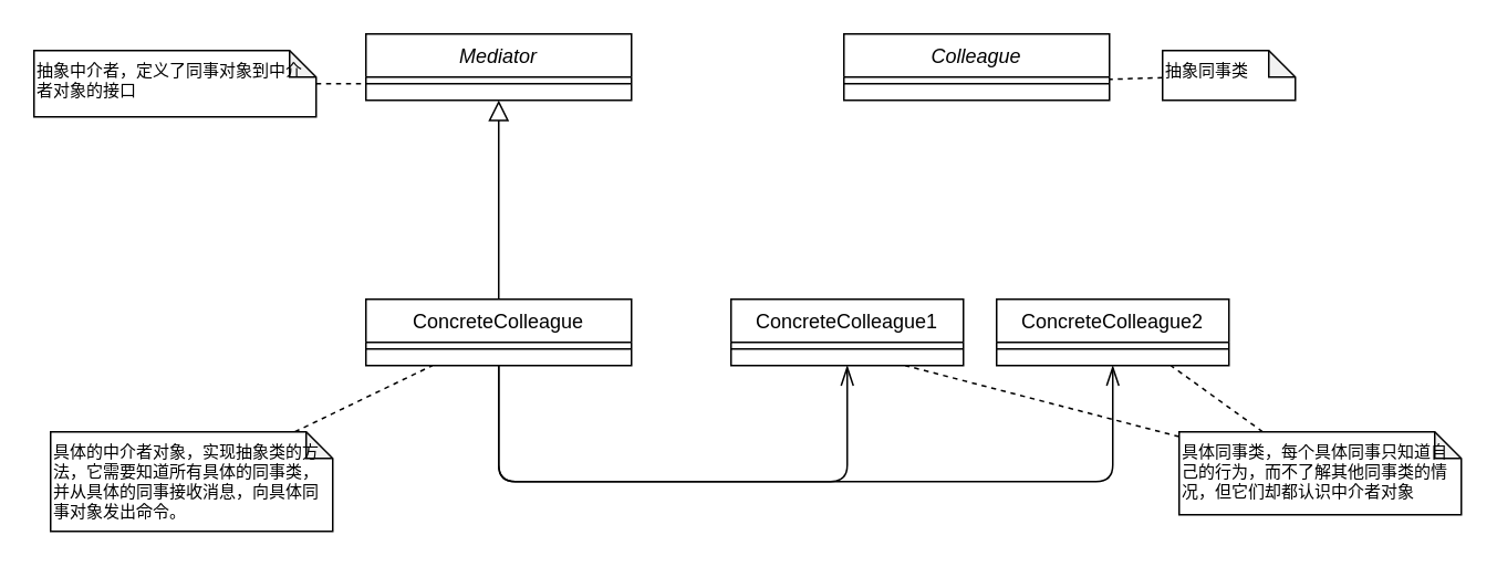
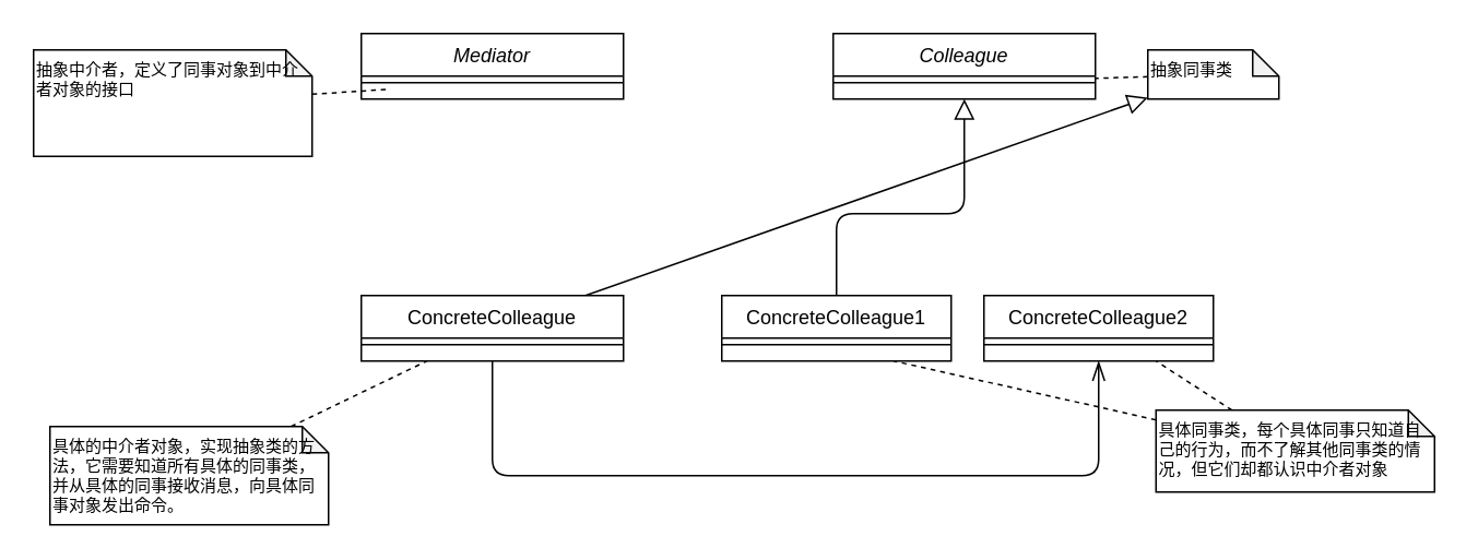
  <mxCell id="0" />
  <mxCell id="1" parent="0" />
  <mxCell id="2" value="Mediator" style="swimlane;fontStyle=2;align=center;verticalAlign=top;childLayout=stackLayout;horizontal=1;startSize=26;horizontalStack=0;resizeParent=1;resizeLast=0;collapsible=1;marginBottom=0;rounded=0;shadow=0;strokeWidth=1;" parent="1" vertex="1"><mxGeometry x="220" y="20" width="160" height="40" as="geometry"><mxRectangle x="230" y="140" width="160" height="26" as="alternateBounds" /></mxGeometry></mxCell>
  <mxCell id="3" value="" style="line;html=1;strokeWidth=1;align=left;verticalAlign=middle;spacingTop=-1;spacingLeft=3;spacingRight=3;rotatable=0;labelPosition=right;points=[];portConstraint=eastwest;" parent="2" vertex="1"><mxGeometry y="26" width="160" height="8" as="geometry" /></mxCell>
- <mxCell id="4" style="edgeStyle=none;html=1;entryX=0.5;entryY=1;entryDx=0;entryDy=0;startArrow=none;startFill=0;endArrow=block;endFill=0;startSize=10;endSize=10;" edge="1" parent="1" source="7" target="2"><mxGeometry relative="1" as="geometry" /></mxCell>
- <mxCell id="5" style="edgeStyle=none;html=1;entryX=0.5;entryY=1;entryDx=0;entryDy=0;startArrow=none;startFill=0;endArrow=openThin;endFill=0;startSize=10;endSize=10;" edge="1" parent="1" source="7" target="10"><mxGeometry relative="1" as="geometry"><Array as="points"><mxPoint x="300" y="290" /><mxPoint x="510" y="290" /></Array></mxGeometry></mxCell>
+ <mxCell id="4" style="edgeStyle=none;html=1;startArrow=none;startFill=0;endArrow=block;endFill=0;startSize=10;endSize=10;" edge="1" parent="1" source="7" target="21"><mxGeometry relative="1" as="geometry" /></mxCell>
  <mxCell id="6" style="edgeStyle=none;html=1;entryX=0.5;entryY=1;entryDx=0;entryDy=0;startArrow=none;startFill=0;endArrow=openThin;endFill=0;startSize=10;endSize=10;" edge="1" parent="1" source="7" target="14"><mxGeometry relative="1" as="geometry"><Array as="points"><mxPoint x="300" y="290" /><mxPoint x="670" y="290" /></Array></mxGeometry></mxCell>
  <mxCell id="7" value="ConcreteColleague" style="swimlane;fontStyle=0;align=center;verticalAlign=top;childLayout=stackLayout;horizontal=1;startSize=26;horizontalStack=0;resizeParent=1;resizeLast=0;collapsible=1;marginBottom=0;rounded=0;shadow=0;strokeWidth=1;" parent="1" vertex="1"><mxGeometry x="220" y="180" width="160" height="40" as="geometry"><mxRectangle x="130" y="380" width="160" height="26" as="alternateBounds" /></mxGeometry></mxCell>
  <mxCell id="8" value="" style="line;html=1;strokeWidth=1;align=left;verticalAlign=middle;spacingTop=-1;spacingLeft=3;spacingRight=3;rotatable=0;labelPosition=right;points=[];portConstraint=eastwest;" parent="7" vertex="1"><mxGeometry y="26" width="160" height="8" as="geometry" /></mxCell>
+ <mxCell id="9" style="edgeStyle=none;html=1;entryX=0.5;entryY=1;entryDx=0;entryDy=0;endArrow=block;endFill=0;endSize=10;" edge="1" parent="1" source="10" target="12"><mxGeometry relative="1" as="geometry"><Array as="points"><mxPoint x="510" y="130" /><mxPoint x="588" y="130" /></Array></mxGeometry></mxCell>
  <mxCell id="10" value="ConcreteColleague1" style="swimlane;fontStyle=0;align=center;verticalAlign=top;childLayout=stackLayout;horizontal=1;startSize=26;horizontalStack=0;resizeParent=1;resizeLast=0;collapsible=1;marginBottom=0;rounded=0;shadow=0;strokeWidth=1;" parent="1" vertex="1"><mxGeometry x="440" y="180" width="140" height="40" as="geometry"><mxRectangle x="340" y="380" width="170" height="26" as="alternateBounds" /></mxGeometry></mxCell>
  <mxCell id="11" value="" style="line;html=1;strokeWidth=1;align=left;verticalAlign=middle;spacingTop=-1;spacingLeft=3;spacingRight=3;rotatable=0;labelPosition=right;points=[];portConstraint=eastwest;" parent="10" vertex="1"><mxGeometry y="26" width="140" height="8" as="geometry" /></mxCell>
  <mxCell id="12" value="Colleague" style="swimlane;fontStyle=2;align=center;verticalAlign=top;childLayout=stackLayout;horizontal=1;startSize=26;horizontalStack=0;resizeParent=1;resizeLast=0;collapsible=1;marginBottom=0;rounded=0;shadow=0;strokeWidth=1;" parent="1" vertex="1"><mxGeometry x="508" y="20" width="160" height="40" as="geometry"><mxRectangle x="550" y="140" width="160" height="26" as="alternateBounds" /></mxGeometry></mxCell>
  <mxCell id="13" value="" style="line;html=1;strokeWidth=1;align=left;verticalAlign=middle;spacingTop=-1;spacingLeft=3;spacingRight=3;rotatable=0;labelPosition=right;points=[];portConstraint=eastwest;" parent="12" vertex="1"><mxGeometry y="26" width="160" height="8" as="geometry" /></mxCell>
  <mxCell id="14" value="ConcreteColleague2" style="swimlane;fontStyle=0;align=center;verticalAlign=top;childLayout=stackLayout;horizontal=1;startSize=26;horizontalStack=0;resizeParent=1;resizeLast=0;collapsible=1;marginBottom=0;rounded=0;shadow=0;strokeWidth=1;" vertex="1" parent="1"><mxGeometry x="600" y="180" width="140" height="40" as="geometry"><mxRectangle x="340" y="380" width="170" height="26" as="alternateBounds" /></mxGeometry></mxCell>
  <mxCell id="15" value="" style="line;html=1;strokeWidth=1;align=left;verticalAlign=middle;spacingTop=-1;spacingLeft=3;spacingRight=3;rotatable=0;labelPosition=right;points=[];portConstraint=eastwest;" vertex="1" parent="14"><mxGeometry y="26" width="140" height="8" as="geometry" /></mxCell>
  <mxCell id="16" value="" style="edgeStyle=none;html=1;startArrow=none;startFill=0;endArrow=none;endFill=0;startSize=10;endSize=10;dashed=1;" edge="1" parent="1" source="17" target="3"><mxGeometry relative="1" as="geometry" /></mxCell>
- <mxCell id="17" value="抽象中介者，定义了同事对象到中介者对象的接口" style="shape=note;whiteSpace=wrap;html=1;backgroundOutline=1;darkOpacity=0.05;size=16;fontSize=10;align=left;verticalAlign=top;" vertex="1" parent="1"><mxGeometry x="20" y="30" width="170" height="40" as="geometry" /></mxCell>
+ <mxCell id="17" value="抽象中介者，定义了同事对象到中介者对象的接口" style="shape=note;whiteSpace=wrap;html=1;backgroundOutline=1;darkOpacity=0.05;size=16;fontSize=10;align=left;verticalAlign=top;" vertex="1" parent="1"><mxGeometry x="20" y="30" width="170" height="65" as="geometry" /></mxCell>
  <mxCell id="18" style="edgeStyle=none;html=1;entryX=0.25;entryY=1;entryDx=0;entryDy=0;dashed=1;fontSize=10;startArrow=none;startFill=0;endArrow=none;endFill=0;startSize=10;endSize=10;" edge="1" parent="1" source="19" target="7"><mxGeometry relative="1" as="geometry" /></mxCell>
  <mxCell id="19" value="具体的中介者对象，实现抽象类的方法，它需要知道所有具体的同事类，并从具体的同事接收消息，向具体同事对象发出命令。" style="shape=note;whiteSpace=wrap;html=1;backgroundOutline=1;darkOpacity=0.05;size=16;fontSize=10;align=left;verticalAlign=top;" vertex="1" parent="1"><mxGeometry x="30" y="260" width="170" height="60" as="geometry" /></mxCell>
  <mxCell id="20" value="" style="edgeStyle=none;html=1;dashed=1;fontSize=10;startArrow=none;startFill=0;endArrow=none;endFill=0;startSize=10;endSize=10;" edge="1" parent="1" source="21" target="13"><mxGeometry relative="1" as="geometry" /></mxCell>
  <mxCell id="21" value="抽象同事类" style="shape=note;whiteSpace=wrap;html=1;backgroundOutline=1;darkOpacity=0.05;size=16;fontSize=10;align=left;verticalAlign=top;" vertex="1" parent="1"><mxGeometry x="700" y="30" width="80" height="30" as="geometry" /></mxCell>
  <mxCell id="22" style="edgeStyle=none;html=1;entryX=0.75;entryY=1;entryDx=0;entryDy=0;dashed=1;fontSize=10;startArrow=none;startFill=0;endArrow=none;endFill=0;startSize=10;endSize=10;" edge="1" parent="1" source="24" target="14"><mxGeometry relative="1" as="geometry" /></mxCell>
  <mxCell id="23" style="edgeStyle=none;html=1;entryX=0.75;entryY=1;entryDx=0;entryDy=0;dashed=1;fontSize=10;startArrow=none;startFill=0;endArrow=none;endFill=0;startSize=10;endSize=10;" edge="1" parent="1" source="24" target="10"><mxGeometry relative="1" as="geometry" /></mxCell>
- <mxCell id="24" value="具体同事类，每个具体同事只知道自己的行为，而不了解其他同事类的情况，但它们却都认识中介者对象" style="shape=note;whiteSpace=wrap;html=1;backgroundOutline=1;darkOpacity=0.05;size=16;fontSize=10;align=left;verticalAlign=top;" vertex="1" parent="1"><mxGeometry x="710" y="260" width="170" height="50" as="geometry" /></mxCell>
+ <mxCell id="24" value="具体同事类，每个具体同事只知道自己的行为，而不了解其他同事类的情况，但它们却都认识中介者对象" style="shape=note;whiteSpace=wrap;html=1;backgroundOutline=1;darkOpacity=0.05;size=16;fontSize=10;align=left;verticalAlign=top;" vertex="1" parent="1"><mxGeometry x="705" y="250" width="170" height="50" as="geometry" /></mxCell>
